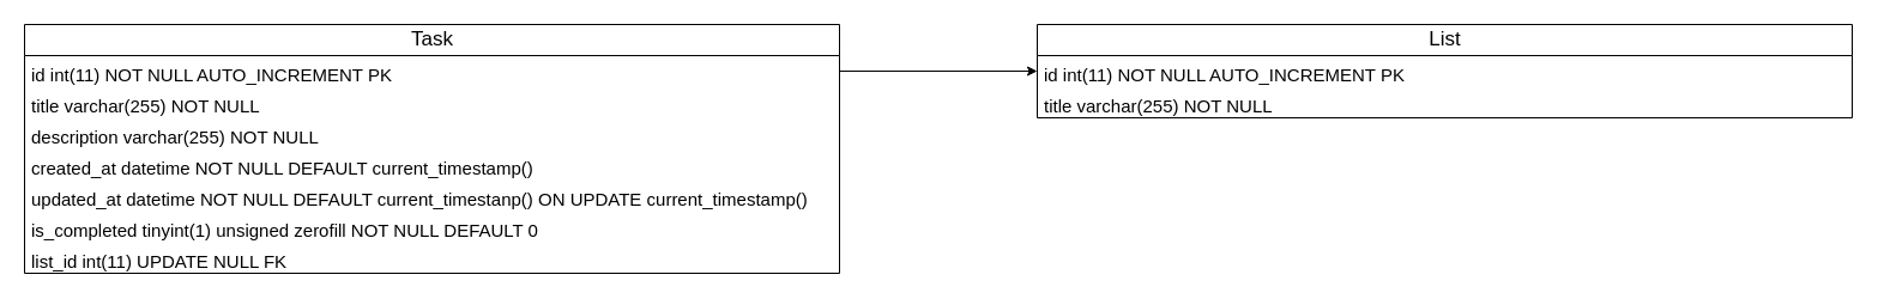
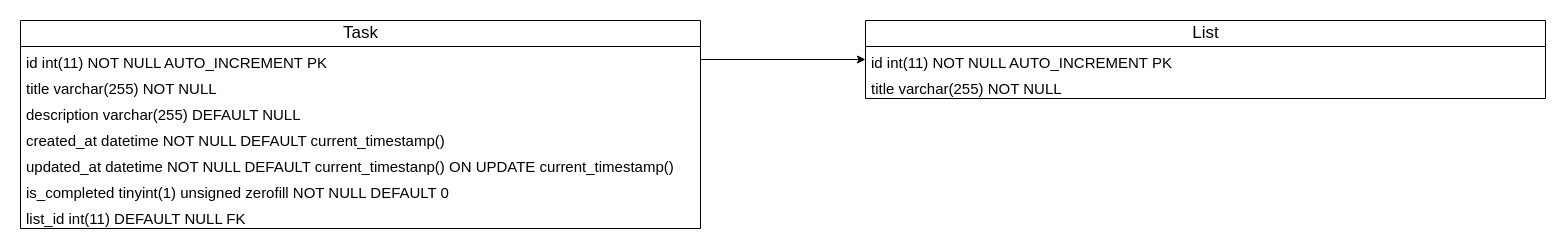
  <mxCell id="0" />
  <mxCell id="1" parent="0" />
  <mxCell id="2" value="Task" style="swimlane;fontStyle=0;childLayout=stackLayout;horizontal=1;startSize=26;fillColor=none;horizontalStack=0;resizeParent=1;resizeParentMax=0;resizeLast=0;collapsible=1;marginBottom=0;html=1;strokeColor=default;fontSize=17;" parent="1" vertex="1"><mxGeometry x="20" y="20" width="680" height="208" as="geometry" /></mxCell>
  <mxCell id="3" value="&lt;font style=&quot;font-size: 15px;&quot;&gt;id int(11) NOT NULL AUTO_INCREMENT PK&lt;/font&gt;" style="text;strokeColor=none;fillColor=none;align=left;verticalAlign=top;spacingLeft=4;spacingRight=4;overflow=hidden;rotatable=0;points=[[0,0.5],[1,0.5]];portConstraint=eastwest;whiteSpace=wrap;html=1;fontSize=17;" parent="2" vertex="1"><mxGeometry y="26" width="680" height="26" as="geometry" /></mxCell>
  <mxCell id="4" value="&lt;font style=&quot;font-size: 15px;&quot;&gt;title varchar(255) NOT NULL&lt;/font&gt;" style="text;strokeColor=none;fillColor=none;align=left;verticalAlign=top;spacingLeft=4;spacingRight=4;overflow=hidden;rotatable=0;points=[[0,0.5],[1,0.5]];portConstraint=eastwest;whiteSpace=wrap;html=1;fontSize=17;" parent="2" vertex="1"><mxGeometry y="52" width="680" height="26" as="geometry" /></mxCell>
- <mxCell id="5" value="&lt;font style=&quot;font-size: 15px;&quot;&gt;description varchar(255) NOT NULL&lt;/font&gt;" style="text;strokeColor=none;fillColor=none;align=left;verticalAlign=top;spacingLeft=4;spacingRight=4;overflow=hidden;rotatable=0;points=[[0,0.5],[1,0.5]];portConstraint=eastwest;whiteSpace=wrap;html=1;fontSize=17;" parent="2" vertex="1"><mxGeometry y="78" width="680" height="26" as="geometry" /></mxCell>
+ <mxCell id="5" value="&lt;font style=&quot;font-size: 15px;&quot;&gt;description varchar(255) DEFAULT NULL&lt;/font&gt;" style="text;strokeColor=none;fillColor=none;align=left;verticalAlign=top;spacingLeft=4;spacingRight=4;overflow=hidden;rotatable=0;points=[[0,0.5],[1,0.5]];portConstraint=eastwest;whiteSpace=wrap;html=1;fontSize=17;" parent="2" vertex="1"><mxGeometry y="78" width="680" height="26" as="geometry" /></mxCell>
  <mxCell id="6" value="&lt;font style=&quot;font-size: 15px;&quot;&gt;created_at datetime NOT NULL DEFAULT current_timestamp()&lt;/font&gt;" style="text;strokeColor=none;fillColor=none;align=left;verticalAlign=top;spacingLeft=4;spacingRight=4;overflow=hidden;rotatable=0;points=[[0,0.5],[1,0.5]];portConstraint=eastwest;whiteSpace=wrap;html=1;fontSize=17;" parent="2" vertex="1"><mxGeometry y="104" width="680" height="26" as="geometry" /></mxCell>
  <mxCell id="7" value="&lt;font style=&quot;font-size: 15px;&quot;&gt;updated_at datetime NOT NULL DEFAULT current_timestanp() ON UPDATE current_timestamp()&lt;/font&gt;" style="text;strokeColor=none;fillColor=none;align=left;verticalAlign=top;spacingLeft=4;spacingRight=4;overflow=hidden;rotatable=0;points=[[0,0.5],[1,0.5]];portConstraint=eastwest;whiteSpace=wrap;html=1;fontSize=17;" parent="2" vertex="1"><mxGeometry y="130" width="680" height="26" as="geometry" /></mxCell>
  <mxCell id="8" value="&lt;font style=&quot;font-size: 15px;&quot;&gt;is_completed tinyint(1) unsigned zerofill NOT NULL DEFAULT 0&lt;/font&gt;" style="text;strokeColor=none;fillColor=none;align=left;verticalAlign=top;spacingLeft=4;spacingRight=4;overflow=hidden;rotatable=0;points=[[0,0.5],[1,0.5]];portConstraint=eastwest;whiteSpace=wrap;html=1;fontSize=17;" parent="2" vertex="1"><mxGeometry y="156" width="680" height="26" as="geometry" /></mxCell>
- <mxCell id="9" value="&lt;font style=&quot;font-size: 15px;&quot;&gt;list_id int(11) UPDATE NULL FK&lt;/font&gt;" style="text;strokeColor=none;fillColor=none;align=left;verticalAlign=top;spacingLeft=4;spacingRight=4;overflow=hidden;rotatable=0;points=[[0,0.5],[1,0.5]];portConstraint=eastwest;whiteSpace=wrap;html=1;fontSize=17;" parent="2" vertex="1"><mxGeometry y="182" width="680" height="26" as="geometry" /></mxCell>
+ <mxCell id="9" value="&lt;font style=&quot;font-size: 15px;&quot;&gt;list_id int(11) DEFAULT NULL FK&lt;/font&gt;" style="text;strokeColor=none;fillColor=none;align=left;verticalAlign=top;spacingLeft=4;spacingRight=4;overflow=hidden;rotatable=0;points=[[0,0.5],[1,0.5]];portConstraint=eastwest;whiteSpace=wrap;html=1;fontSize=17;" parent="2" vertex="1"><mxGeometry y="182" width="680" height="26" as="geometry" /></mxCell>
  <mxCell id="10" value="List" style="swimlane;fontStyle=0;childLayout=stackLayout;horizontal=1;startSize=26;fillColor=none;horizontalStack=0;resizeParent=1;resizeParentMax=0;resizeLast=0;collapsible=1;marginBottom=0;html=1;strokeColor=default;fontSize=17;" parent="1" vertex="1"><mxGeometry x="865" y="20" width="680" height="78" as="geometry" /></mxCell>
  <mxCell id="11" value="&lt;font style=&quot;font-size: 15px;&quot;&gt;id int(11) NOT NULL AUTO_INCREMENT PK&lt;/font&gt;" style="text;strokeColor=none;fillColor=none;align=left;verticalAlign=top;spacingLeft=4;spacingRight=4;overflow=hidden;rotatable=0;points=[[0,0.5],[1,0.5]];portConstraint=eastwest;whiteSpace=wrap;html=1;fontSize=17;" parent="10" vertex="1"><mxGeometry y="26" width="680" height="26" as="geometry" /></mxCell>
  <mxCell id="12" value="&lt;font style=&quot;font-size: 15px;&quot;&gt;title varchar(255) NOT NULL&lt;/font&gt;" style="text;strokeColor=none;fillColor=none;align=left;verticalAlign=top;spacingLeft=4;spacingRight=4;overflow=hidden;rotatable=0;points=[[0,0.5],[1,0.5]];portConstraint=eastwest;whiteSpace=wrap;html=1;fontSize=17;" parent="10" vertex="1"><mxGeometry y="52" width="680" height="26" as="geometry" /></mxCell>
  <mxCell id="13" style="edgeStyle=none;html=1;exitX=1;exitY=0.5;exitDx=0;exitDy=0;entryX=0;entryY=0.5;entryDx=0;entryDy=0;" parent="1" source="3" target="11" edge="1"><mxGeometry relative="1" as="geometry"><mxPoint x="860" y="111" as="targetPoint" /></mxGeometry></mxCell>
